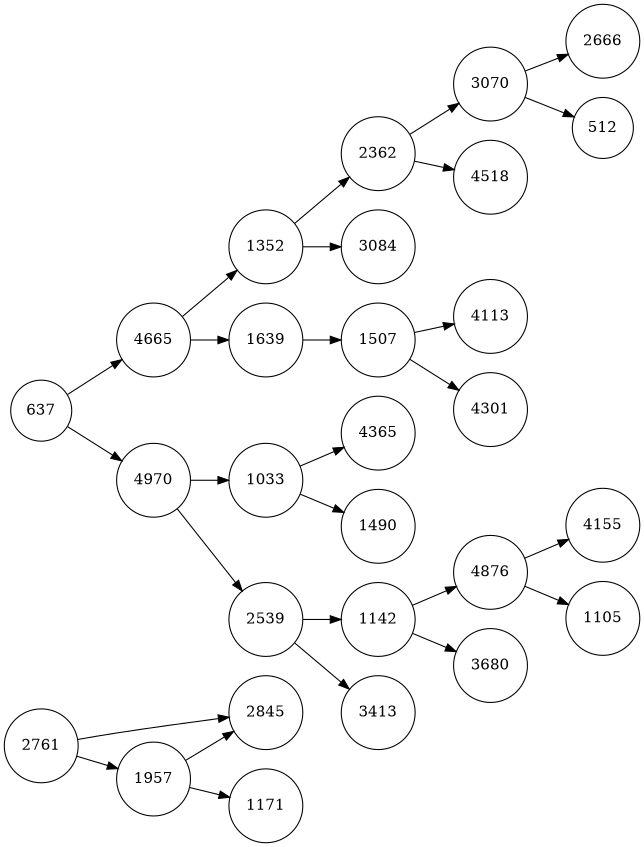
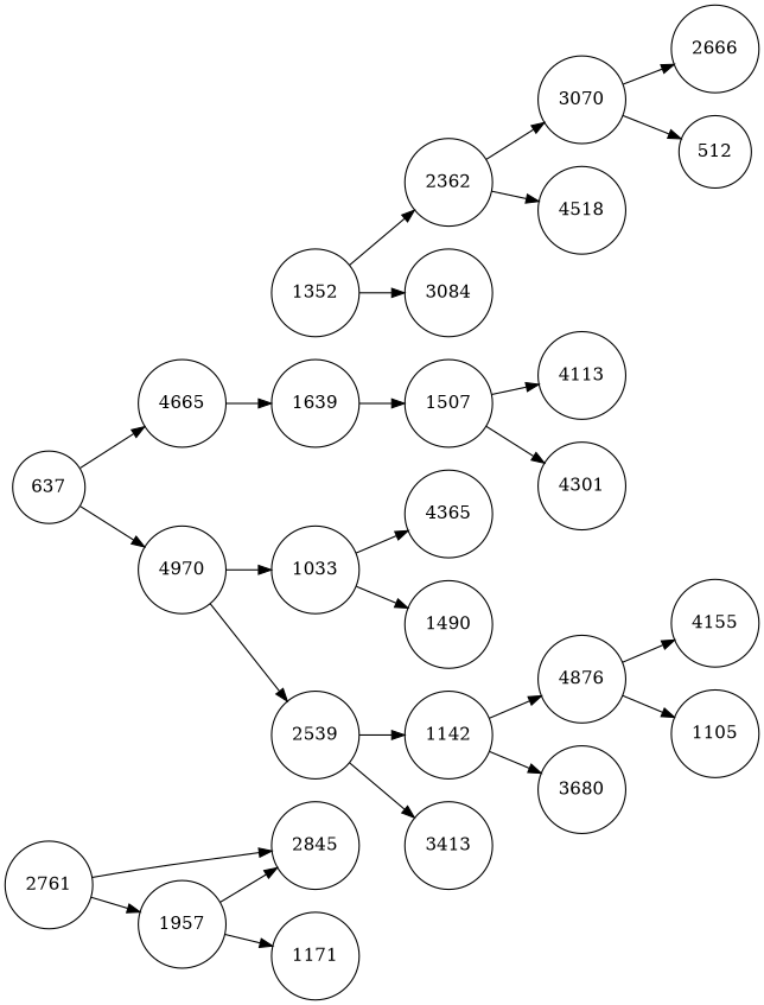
  digraph {
    rankdir=LR
    node [shape=circle]
    2761
    1957
    2845
    1171
    n5 [label=4665]
    637
    4970
    1352
    1639
    1033
    2539
    2362
    3084
    1507
    4365
    1490
    1142
    3413
    3070
    4518
    4113
    4301
    2666
    512
    4876
    3680
    4155
    1105
    2761 -> 1957
    2761 -> 2845
    1957 -> 2845
    1957 -> 1171
-   n5 -> 1352
    n5 -> 1639
    637 -> n5
    637 -> 4970
    4970 -> 1033
    4970 -> 2539
    1352 -> 2362
    1352 -> 3084
    1639 -> 1507
    1033 -> 4365
    1033 -> 1490
    2539 -> 1142
    2539 -> 3413
    2362 -> 3070
    2362 -> 4518
    1507 -> 4113
    1507 -> 4301
    1142 -> 4876
    1142 -> 3680
    3070 -> 2666
    3070 -> 512
    4876 -> 4155
    4876 -> 1105
  }
